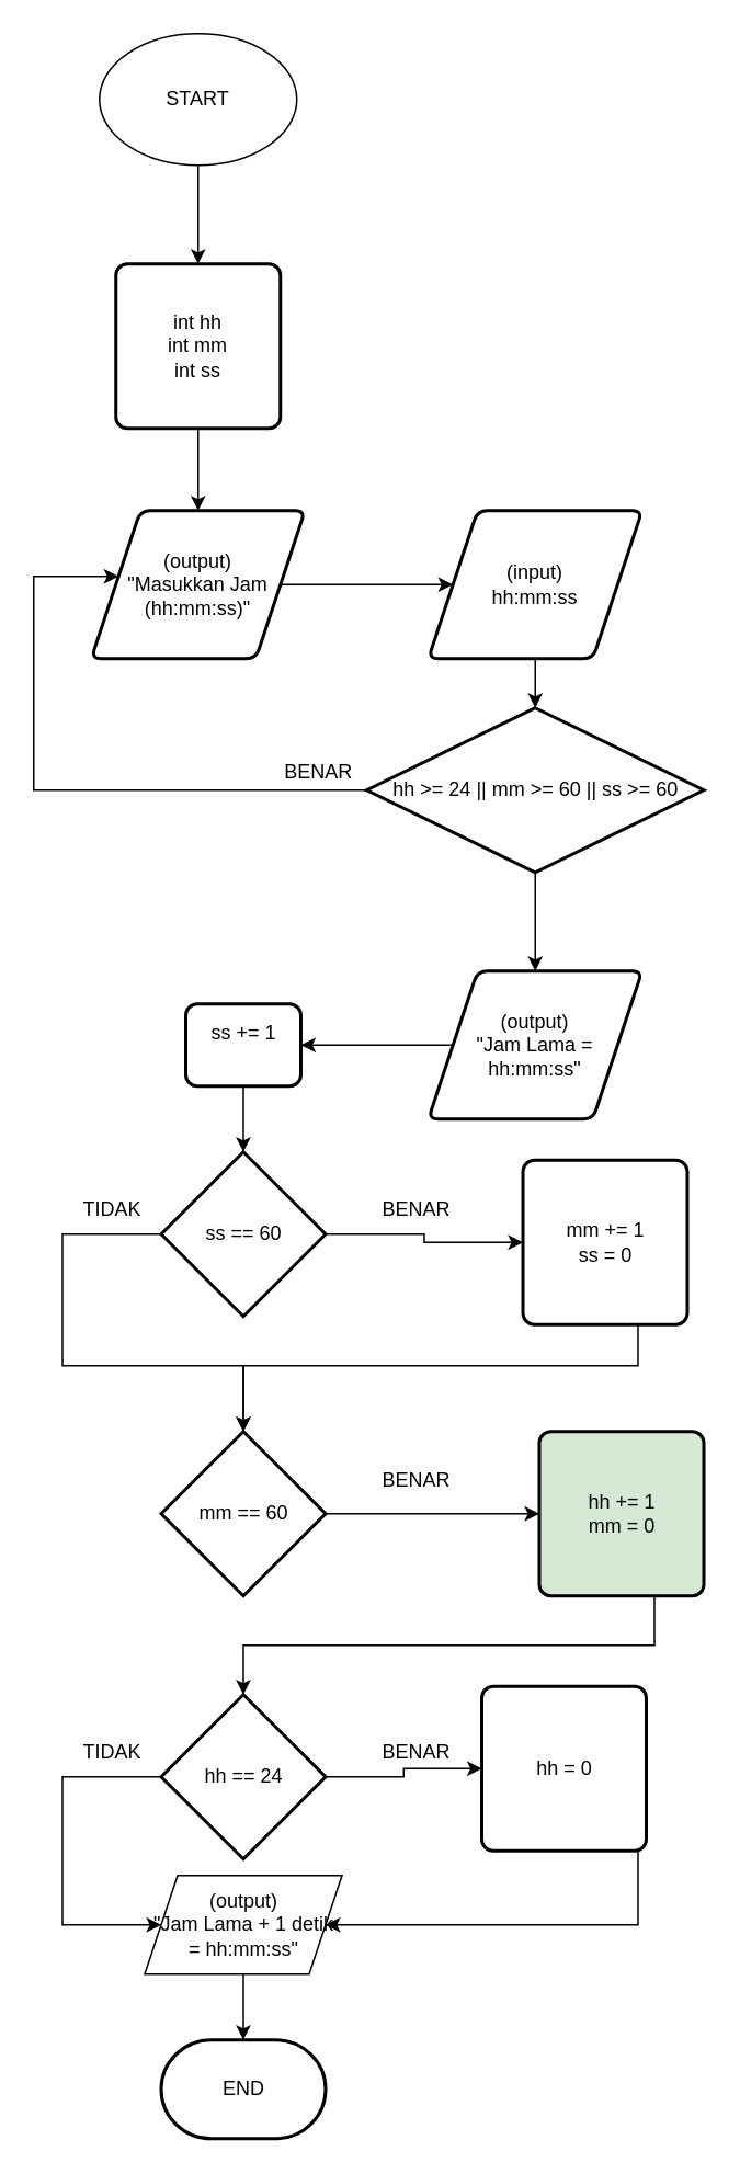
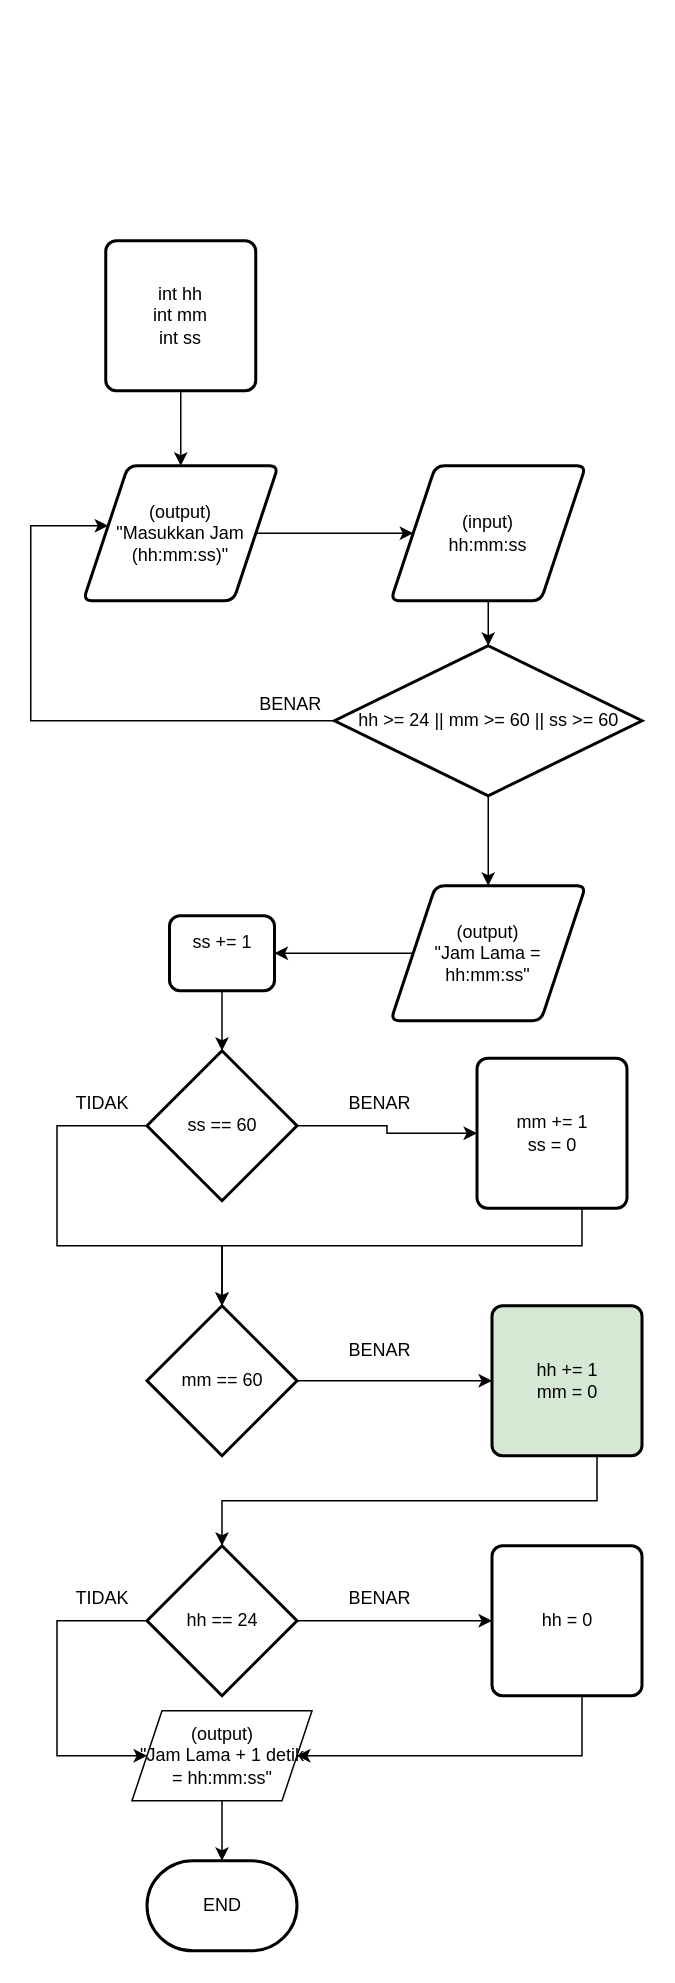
  <mxCell id="0" />
  <mxCell id="1" parent="0" />
- <mxCell id="2" style="edgeStyle=orthogonalEdgeStyle;rounded=0;orthogonalLoop=1;jettySize=auto;html=1;" parent="1" source="3" target="5" edge="1"><mxGeometry relative="1" as="geometry" /></mxCell>
- <mxCell id="3" value="START" style="ellipse;whiteSpace=wrap;html=1;" parent="1" vertex="1"><mxGeometry x="60" y="20" width="120" height="80" as="geometry" /></mxCell>
  <mxCell id="4" style="edgeStyle=orthogonalEdgeStyle;rounded=0;orthogonalLoop=1;jettySize=auto;html=1;" parent="1" source="5" target="7" edge="1"><mxGeometry relative="1" as="geometry" /></mxCell>
  <mxCell id="5" value="int hh&lt;br&gt;int mm&lt;br&gt;int ss" style="rounded=1;whiteSpace=wrap;html=1;absoluteArcSize=1;arcSize=14;strokeWidth=2;" parent="1" vertex="1"><mxGeometry x="70" y="160" width="100" height="100" as="geometry" /></mxCell>
  <mxCell id="6" style="edgeStyle=orthogonalEdgeStyle;rounded=0;orthogonalLoop=1;jettySize=auto;html=1;" parent="1" source="7" target="9" edge="1"><mxGeometry relative="1" as="geometry" /></mxCell>
  <mxCell id="7" value="(output)&lt;br&gt;&quot;Masukkan Jam (hh:mm:ss)&quot;" style="shape=parallelogram;html=1;strokeWidth=2;perimeter=parallelogramPerimeter;whiteSpace=wrap;rounded=1;arcSize=12;size=0.23;" parent="1" vertex="1"><mxGeometry x="55" y="310" width="130" height="90" as="geometry" /></mxCell>
  <mxCell id="8" value="" style="edgeStyle=orthogonalEdgeStyle;rounded=0;orthogonalLoop=1;jettySize=auto;html=1;" edge="1" parent="1" source="9" target="38"><mxGeometry relative="1" as="geometry" /></mxCell>
  <mxCell id="9" value="(input)&lt;br&gt;hh:mm:ss" style="shape=parallelogram;html=1;strokeWidth=2;perimeter=parallelogramPerimeter;whiteSpace=wrap;rounded=1;arcSize=12;size=0.23;" parent="1" vertex="1"><mxGeometry x="260" y="310" width="130" height="90" as="geometry" /></mxCell>
  <mxCell id="10" style="edgeStyle=orthogonalEdgeStyle;rounded=0;orthogonalLoop=1;jettySize=auto;html=1;" parent="1" source="11" target="16" edge="1"><mxGeometry relative="1" as="geometry" /></mxCell>
  <mxCell id="11" value="ss += 1&lt;br&gt;&lt;br&gt;" style="rounded=1;whiteSpace=wrap;html=1;absoluteArcSize=1;arcSize=14;strokeWidth=2;" parent="1" vertex="1"><mxGeometry x="112.5" y="610" width="70" height="50" as="geometry" /></mxCell>
  <mxCell id="12" value="" style="edgeStyle=orthogonalEdgeStyle;rounded=0;orthogonalLoop=1;jettySize=auto;html=1;" edge="1" parent="1" source="13" target="11"><mxGeometry relative="1" as="geometry" /></mxCell>
  <mxCell id="13" value="(output)&lt;br&gt;&quot;Jam Lama = hh:mm:ss&quot;" style="shape=parallelogram;html=1;strokeWidth=2;perimeter=parallelogramPerimeter;whiteSpace=wrap;rounded=1;arcSize=12;size=0.23;" parent="1" vertex="1"><mxGeometry x="260" y="590" width="130" height="90" as="geometry" /></mxCell>
  <mxCell id="14" style="edgeStyle=orthogonalEdgeStyle;rounded=0;orthogonalLoop=1;jettySize=auto;html=1;" parent="1" source="16" target="18" edge="1"><mxGeometry relative="1" as="geometry" /></mxCell>
  <mxCell id="15" style="edgeStyle=orthogonalEdgeStyle;rounded=0;orthogonalLoop=1;jettySize=auto;html=1;entryX=0.5;entryY=0;entryDx=0;entryDy=0;entryPerimeter=0;" parent="1" source="16" target="20" edge="1"><mxGeometry relative="1" as="geometry"><mxPoint x="-12.5" y="890" as="targetPoint" /><Array as="points"><mxPoint x="37.5" y="750" /><mxPoint x="37.5" y="830" /><mxPoint x="147.5" y="830" /></Array></mxGeometry></mxCell>
  <mxCell id="16" value="ss == 60" style="strokeWidth=2;html=1;shape=mxgraph.flowchart.decision;whiteSpace=wrap;" parent="1" vertex="1"><mxGeometry x="97.5" y="700" width="100" height="100" as="geometry" /></mxCell>
  <mxCell id="17" style="edgeStyle=orthogonalEdgeStyle;rounded=0;orthogonalLoop=1;jettySize=auto;html=1;entryX=0.5;entryY=0;entryDx=0;entryDy=0;entryPerimeter=0;" parent="1" source="18" target="20" edge="1"><mxGeometry relative="1" as="geometry"><mxPoint x="147.5" y="830" as="targetPoint" /><Array as="points"><mxPoint x="387.5" y="830" /><mxPoint x="147.5" y="830" /></Array></mxGeometry></mxCell>
  <mxCell id="18" value="mm += 1&lt;br&gt;ss = 0" style="rounded=1;whiteSpace=wrap;html=1;absoluteArcSize=1;arcSize=14;strokeWidth=2;" parent="1" vertex="1"><mxGeometry x="317.5" y="705" width="100" height="100" as="geometry" /></mxCell>
  <mxCell id="19" style="edgeStyle=orthogonalEdgeStyle;rounded=0;orthogonalLoop=1;jettySize=auto;html=1;entryX=0;entryY=0.5;entryDx=0;entryDy=0;" parent="1" source="20" target="33" edge="1"><mxGeometry relative="1" as="geometry" /></mxCell>
  <mxCell id="20" value="mm == 60" style="strokeWidth=2;html=1;shape=mxgraph.flowchart.decision;whiteSpace=wrap;" parent="1" vertex="1"><mxGeometry x="97.5" y="870" width="100" height="100" as="geometry" /></mxCell>
  <mxCell id="21" value="BENAR" style="text;html=1;strokeColor=none;fillColor=none;align=center;verticalAlign=middle;whiteSpace=wrap;rounded=0;" parent="1" vertex="1"><mxGeometry x="232.5" y="725" width="40" height="20" as="geometry" /></mxCell>
  <mxCell id="22" value="TIDAK" style="text;html=1;strokeColor=none;fillColor=none;align=center;verticalAlign=middle;whiteSpace=wrap;rounded=0;" parent="1" vertex="1"><mxGeometry x="47.5" y="725" width="40" height="20" as="geometry" /></mxCell>
  <mxCell id="23" style="edgeStyle=orthogonalEdgeStyle;rounded=0;orthogonalLoop=1;jettySize=auto;html=1;" parent="1" source="25" target="27" edge="1"><mxGeometry relative="1" as="geometry" /></mxCell>
  <mxCell id="24" style="edgeStyle=orthogonalEdgeStyle;rounded=0;orthogonalLoop=1;jettySize=auto;html=1;entryX=0;entryY=0.5;entryDx=0;entryDy=0;" parent="1" source="25" target="31" edge="1"><mxGeometry relative="1" as="geometry"><mxPoint x="57.5" y="1200" as="targetPoint" /><Array as="points"><mxPoint x="37.5" y="1080" /><mxPoint x="37.5" y="1170" /></Array></mxGeometry></mxCell>
  <mxCell id="25" value="hh == 24" style="strokeWidth=2;html=1;shape=mxgraph.flowchart.decision;whiteSpace=wrap;" parent="1" vertex="1"><mxGeometry x="97.5" y="1030" width="100" height="100" as="geometry" /></mxCell>
  <mxCell id="26" style="edgeStyle=orthogonalEdgeStyle;rounded=0;orthogonalLoop=1;jettySize=auto;html=1;entryX=1;entryY=0.5;entryDx=0;entryDy=0;" parent="1" source="27" target="31" edge="1"><mxGeometry relative="1" as="geometry"><mxPoint x="217.5" y="1200" as="targetPoint" /><Array as="points"><mxPoint x="387.5" y="1170" /></Array></mxGeometry></mxCell>
- <mxCell id="27" value="hh = 0" style="rounded=1;whiteSpace=wrap;html=1;absoluteArcSize=1;arcSize=14;strokeWidth=2;" parent="1" vertex="1"><mxGeometry x="292.5" y="1025" width="100" height="100" as="geometry" /></mxCell>
+ <mxCell id="27" value="hh = 0" style="rounded=1;whiteSpace=wrap;html=1;absoluteArcSize=1;arcSize=14;strokeWidth=2;" parent="1" vertex="1"><mxGeometry x="327.5" y="1030" width="100" height="100" as="geometry" /></mxCell>
  <mxCell id="28" value="BENAR" style="text;html=1;strokeColor=none;fillColor=none;align=center;verticalAlign=middle;whiteSpace=wrap;rounded=0;" parent="1" vertex="1"><mxGeometry x="232.5" y="1055" width="40" height="20" as="geometry" /></mxCell>
  <mxCell id="29" value="TIDAK" style="text;html=1;strokeColor=none;fillColor=none;align=center;verticalAlign=middle;whiteSpace=wrap;rounded=0;" parent="1" vertex="1"><mxGeometry x="47.5" y="1055" width="40" height="20" as="geometry" /></mxCell>
  <mxCell id="30" style="edgeStyle=orthogonalEdgeStyle;rounded=0;orthogonalLoop=1;jettySize=auto;html=1;entryX=0.5;entryY=0;entryDx=0;entryDy=0;entryPerimeter=0;" parent="1" source="31" target="35" edge="1"><mxGeometry relative="1" as="geometry" /></mxCell>
  <mxCell id="31" value="(output)&lt;br&gt;&quot;Jam Lama + 1 detik = hh:mm:ss&quot;" style="shape=parallelogram;perimeter=parallelogramPerimeter;whiteSpace=wrap;html=1;fixedSize=1;" parent="1" vertex="1"><mxGeometry x="87.5" y="1140" width="120" height="60" as="geometry" /></mxCell>
  <mxCell id="32" style="edgeStyle=orthogonalEdgeStyle;rounded=0;orthogonalLoop=1;jettySize=auto;html=1;entryX=0.5;entryY=0;entryDx=0;entryDy=0;entryPerimeter=0;" parent="1" source="33" target="25" edge="1"><mxGeometry relative="1" as="geometry"><mxPoint x="147.5" y="1000" as="targetPoint" /><Array as="points"><mxPoint x="397.5" y="1000" /><mxPoint x="147.5" y="1000" /></Array></mxGeometry></mxCell>
  <mxCell id="33" value="hh += 1&lt;br&gt;mm = 0" style="rounded=1;whiteSpace=wrap;html=1;absoluteArcSize=1;arcSize=14;strokeWidth=2;fillColor=#d5e8d4;" parent="1" vertex="1"><mxGeometry x="327.5" y="870" width="100" height="100" as="geometry" /></mxCell>
  <mxCell id="34" value="BENAR" style="text;html=1;strokeColor=none;fillColor=none;align=center;verticalAlign=middle;whiteSpace=wrap;rounded=0;" parent="1" vertex="1"><mxGeometry x="232.5" y="890" width="40" height="20" as="geometry" /></mxCell>
  <mxCell id="35" value="END" style="strokeWidth=2;html=1;shape=mxgraph.flowchart.terminator;whiteSpace=wrap;" parent="1" vertex="1"><mxGeometry x="97.5" y="1240" width="100" height="60" as="geometry" /></mxCell>
  <mxCell id="36" style="edgeStyle=orthogonalEdgeStyle;rounded=0;orthogonalLoop=1;jettySize=auto;html=1;" edge="1" parent="1" source="38" target="7"><mxGeometry relative="1" as="geometry"><mxPoint x="0" y="350" as="targetPoint" /><Array as="points"><mxPoint x="20" y="480" /><mxPoint x="20" y="350" /></Array></mxGeometry></mxCell>
  <mxCell id="37" value="" style="edgeStyle=orthogonalEdgeStyle;rounded=0;orthogonalLoop=1;jettySize=auto;html=1;" edge="1" parent="1" source="38" target="13"><mxGeometry relative="1" as="geometry" /></mxCell>
  <mxCell id="38" value="hh &amp;gt;= 24 || mm &amp;gt;= 60 || ss &amp;gt;= 60" style="strokeWidth=2;html=1;shape=mxgraph.flowchart.decision;whiteSpace=wrap;" vertex="1" parent="1"><mxGeometry x="222.5" y="430" width="205" height="100" as="geometry" /></mxCell>
  <mxCell id="39" value="BENAR" style="text;html=1;align=center;verticalAlign=middle;resizable=0;points=[];autosize=1;strokeColor=none;fillColor=none;" vertex="1" parent="1"><mxGeometry x="162.5" y="459" width="60" height="20" as="geometry" /></mxCell>
